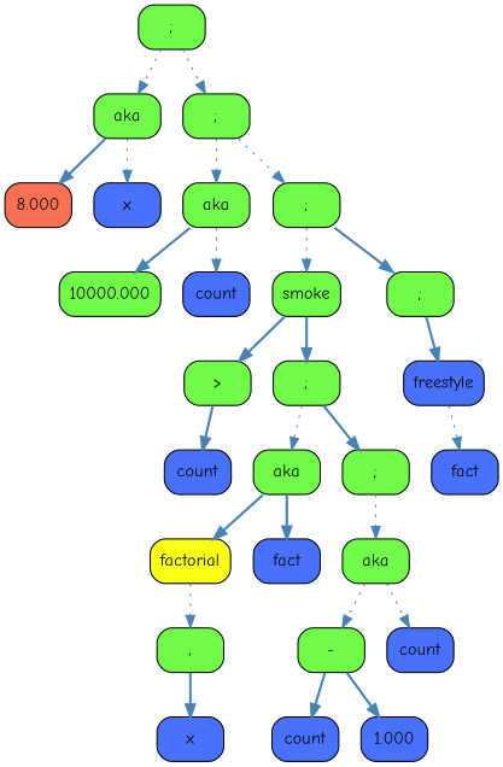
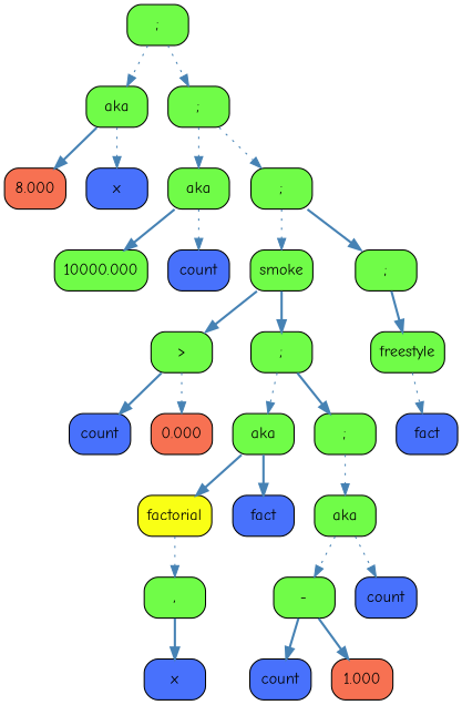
  digraph {
    fontname="Comic Neue"
    node [color=black fillcolor="#70FC48" fontcolor=black fontname="Comic Neue" shape=box style="rounded, filled" weight=1]
    edge [color="#4682B4" fontname="Comic Neue" style=dotted weight=1]
    n1 [label=";"]
    n2 [label=aka]
    n3 [label=";"]
    n4 [fillcolor="#F77152" label=8.000]
    n5 [fillcolor="#4871FC" label=x]
    n6 [label=aka]
    n7 [label=";"]
    n8 [label=10000.000]
    n9 [fillcolor="#4871FC" label=count]
    n10 [label=smoke]
    n11 [label=";"]
    n12 [label=">"]
    n13 [label=";"]
-   n14 [fillcolor="#4871FC" label=freestyle]
+   n14 [label=freestyle]
    n15 [fillcolor="#4871FC" label=count]
+   n16 [fillcolor="#F77152" label=0.000]
    n17 [label=aka]
    n18 [label=";"]
    n19 [fillcolor="#F9FF15" label=factorial]
    n20 [fillcolor="#4871FC" label=fact]
    n21 [label=aka]
    n22 [label=","]
    n23 [fillcolor="#4871FC" label=x]
    n24 [label="-"]
    n25 [fillcolor="#4871FC" label=count]
    n26 [fillcolor="#4871FC" label=count]
-   n27 [fillcolor="#4871FC" label=1.000]
+   n27 [fillcolor="#F77152" label=1.000]
    n28 [fillcolor="#4871FC" label=fact]
    n1 -> n2
    n1 -> n3
    n2 -> n4 [style=bold]
    n2 -> n5
    n3 -> n6
    n3 -> n7
    n6 -> n8 [style=bold]
    n6 -> n9
    n7 -> n10
    n7 -> n11 [style=bold]
    n10 -> n12 [style=bold]
    n10 -> n13 [style=bold]
    n11 -> n14 [style=bold]
    n12 -> n15 [style=bold]
+   n12 -> n16
    n13 -> n17
    n13 -> n18 [style=bold]
    n14 -> n28
    n17 -> n19 [style=bold]
    n17 -> n20 [style=bold]
    n18 -> n21
    n19 -> n22
    n21 -> n24
    n21 -> n25
    n22 -> n23 [style=bold]
    n24 -> n26 [style=bold]
    n24 -> n27 [style=bold]
  }
